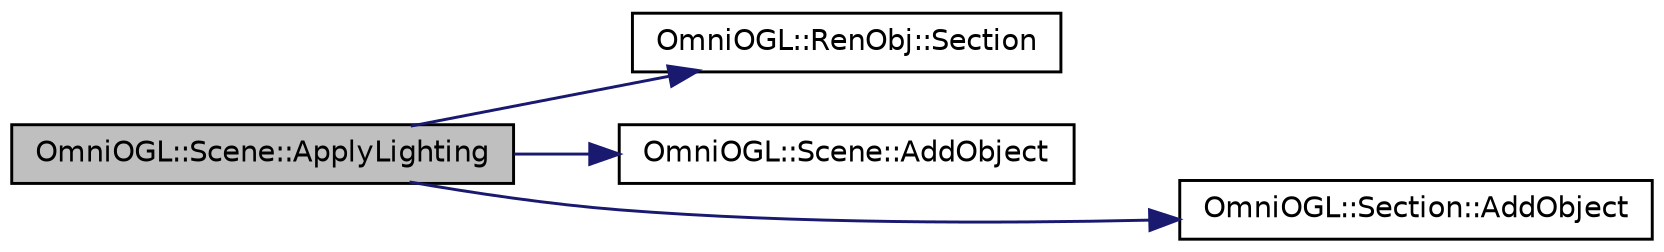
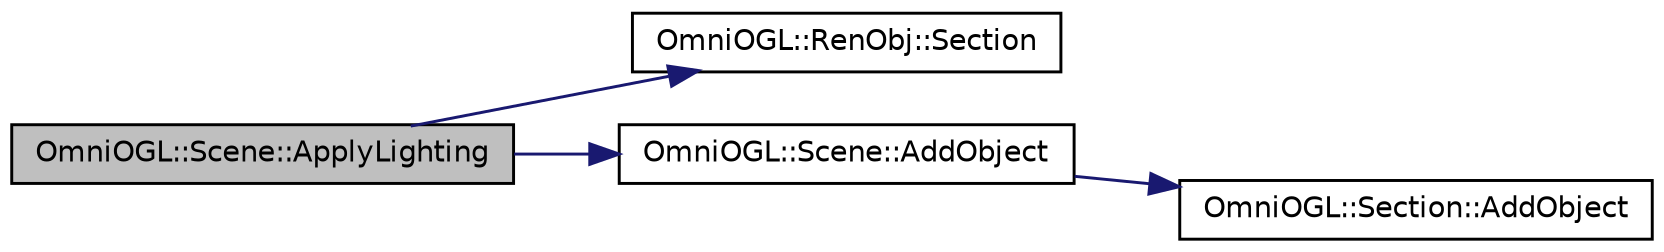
  digraph {
    rankdir=LR
    node [color=black fillcolor=white fontname=Helvetica fontsize=10 shape=record style=filled]
    edge [color=midnightblue fontname=Helvetica fontsize=10 labelfontname=Helvetica labelfontsize=10 style=solid]
    n1 [fillcolor=grey75 fontcolor=black height=0.2 label="OmniOGL::Scene::ApplyLighting" width=0.4]
    n2 [height=0.2 label="OmniOGL::RenObj::Section" width=0.4]
    n3 [height=0.2 label="OmniOGL::Scene::AddObject" width=0.4]
    n4 [height=0.2 label="OmniOGL::Section::AddObject" width=0.4]
    n1 -> n2
    n1 -> n3
-   n1 -> n4
+   n3 -> n4
  }
